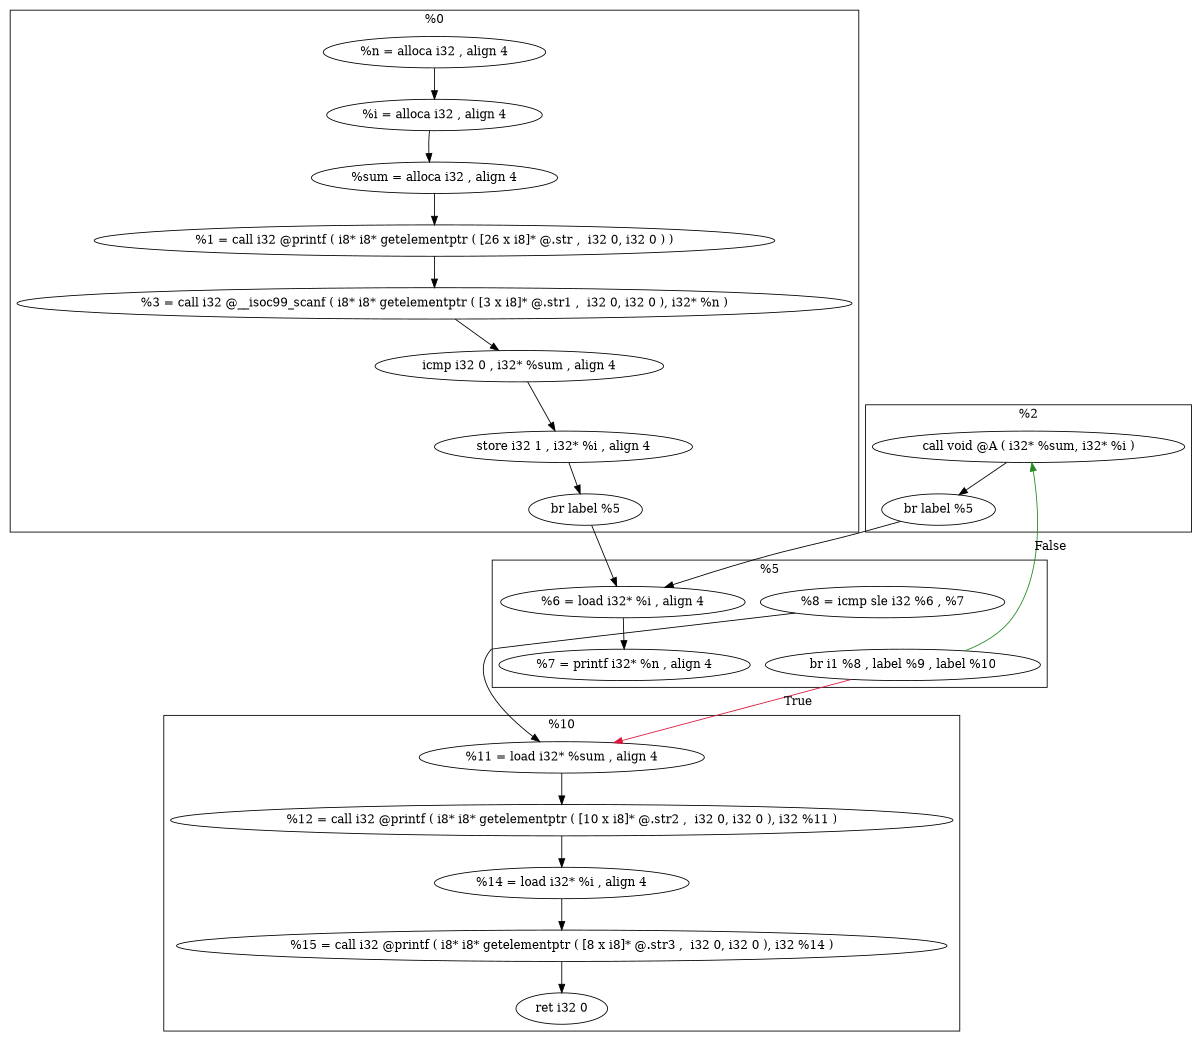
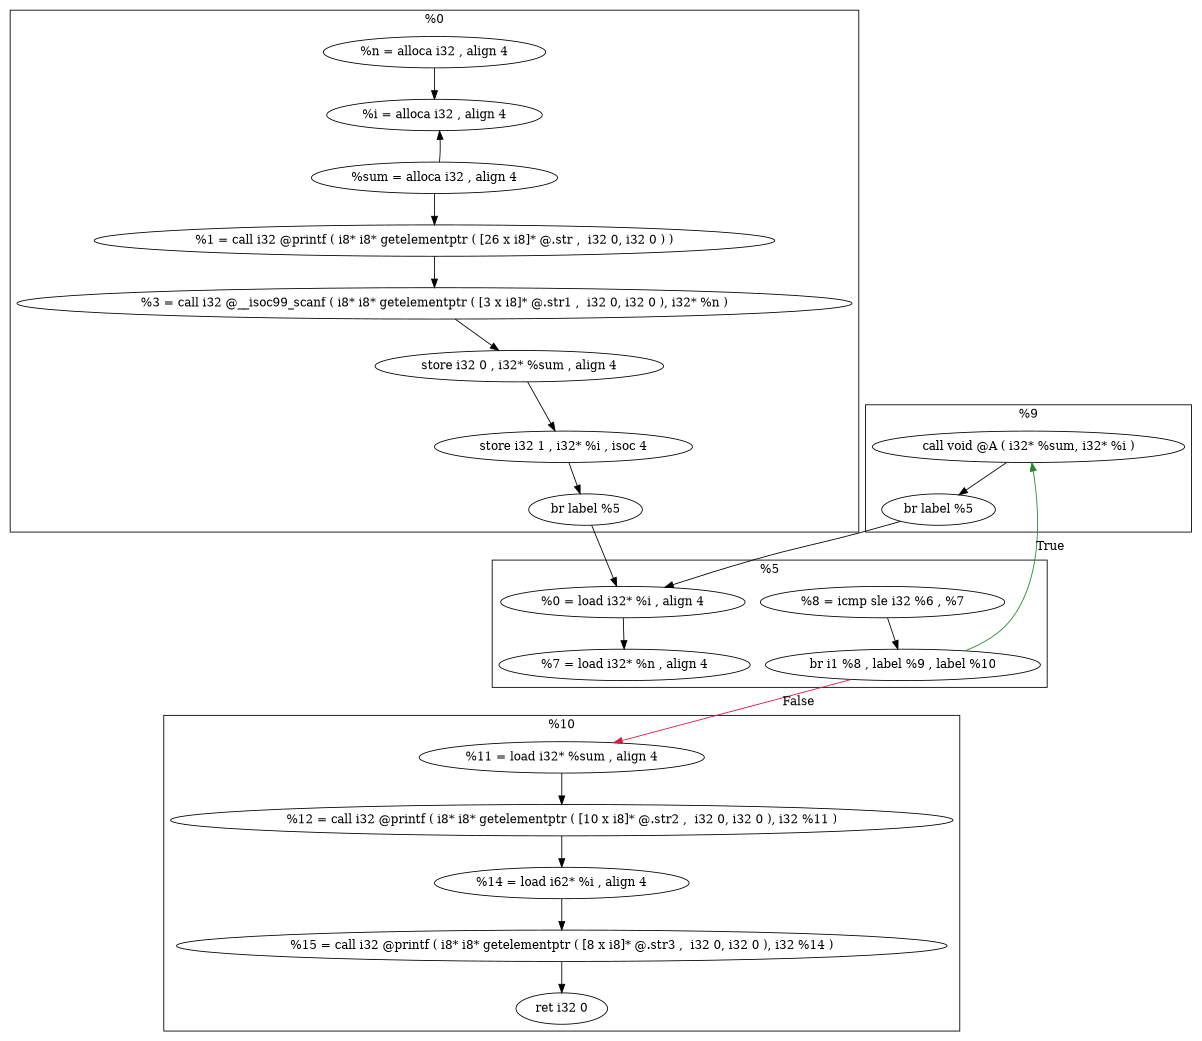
  digraph {
    n1 [height=0.51389 label="%n = alloca i32 , align 4" width=3.6389]
    n2 [height=0.51389 label="%i = alloca i32 , align 4" width=3.5278]
    n3 [height=0.51389 label="%sum = alloca i32 , align 4" width=4.0278]
    n4 [height=0.51389 label="%1 = call i32 @printf ( i8* i8* getelementptr ( [26 x i8]* @.str ,  i32 0, i32 0 ) )" width=11.139]
    n5 [height=0.51389 label="%3 = call i32 @__isoc99_scanf ( i8* i8* getelementptr ( [3 x i8]* @.str1 ,  i32 0, i32 0 ), i32* %n )" width=13.667]
-   n6 [height=0.51389 label="icmp i32 0 , i32* %sum , align 4" width=4.7222]
-   n7 [height=0.51389 label="store i32 1 , i32* %i , align 4" width=4.2222]
+   n6 [height=0.51389 label="store i32 0 , i32* %sum , align 4" width=4.7222]
+   n7 [height=0.51389 label="store i32 1 , i32* %i , isoc 4" width=4.2222]
    n8 [height=0.51389 label="br label %5" width=1.8611]
-   n9 [height=0.51389 label="%6 = load i32* %i , align 4" width=4]
-   n10 [height=0.51389 label="%7 = printf i32* %n , align 4" width=4.1111]
+   n9 [height=0.51389 label="%0 = load i32* %i , align 4" width=4]
+   n10 [height=0.51389 label="%7 = load i32* %n , align 4" width=4.1111]
    n11 [height=0.51389 label="%8 = icmp sle i32 %6 , %7" width=4]
    n12 [height=0.51389 label="br i1 %8 , label %9 , label %10" width=4.5]
    n13 [height=0.51389 label="call void @A ( i32* %sum, i32* %i )" width=5.1111]
    n14 [height=0.51389 label="br label %5" width=1.8611]
    n15 [height=0.51389 label="%11 = load i32* %sum , align 4" width=4.6667]
    n16 [height=0.51389 label="%12 = call i32 @printf ( i8* i8* getelementptr ( [10 x i8]* @.str2 ,  i32 0, i32 0 ), i32 %11 )" width=12.806]
-   n17 [height=0.51389 label="%14 = load i32* %i , align 4" width=4.1667]
+   n17 [height=0.51389 label="%14 = load i62* %i , align 4" width=4.1667]
    n18 [height=0.51389 label="%15 = call i32 @printf ( i8* i8* getelementptr ( [8 x i8]* @.str3 ,  i32 0, i32 0 ), i32 %14 )" width=12.611]
    n19 [height=0.51389 label="ret i32 0" width=1.5]
    subgraph cluster_1 {
      label="%0"
      n1
      n2
      n3
      n4
      n5
      n6
      n7
      n8
    }
    subgraph cluster_2 {
      label="%5"
      n9
      n10
      n11
      n12
    }
    subgraph cluster_3 {
-     label="%2"
+     label="%9"
      n13
      n14
    }
    subgraph cluster_4 {
      label="%10"
      n15
      n16
      n17
      n18
      n19
    }
    n1 -> n2
-   n2 -> n3
+   n3 -> n2
    n3 -> n4
    n4 -> n5
    n5 -> n6
    n6 -> n7
    n7 -> n8
    n8 -> n9
    n9 -> n10
-   n11 -> n15
-   n12 -> n13 [color=forestgreen label=False]
-   n12 -> n15 [color=crimson label=True]
+   n11 -> n12
+   n12 -> n13 [color=forestgreen label=True]
+   n12 -> n15 [color=crimson label=False]
    n13 -> n14
    n14 -> n9
    n15 -> n16
    n16 -> n17
    n17 -> n18
    n18 -> n19
  }
